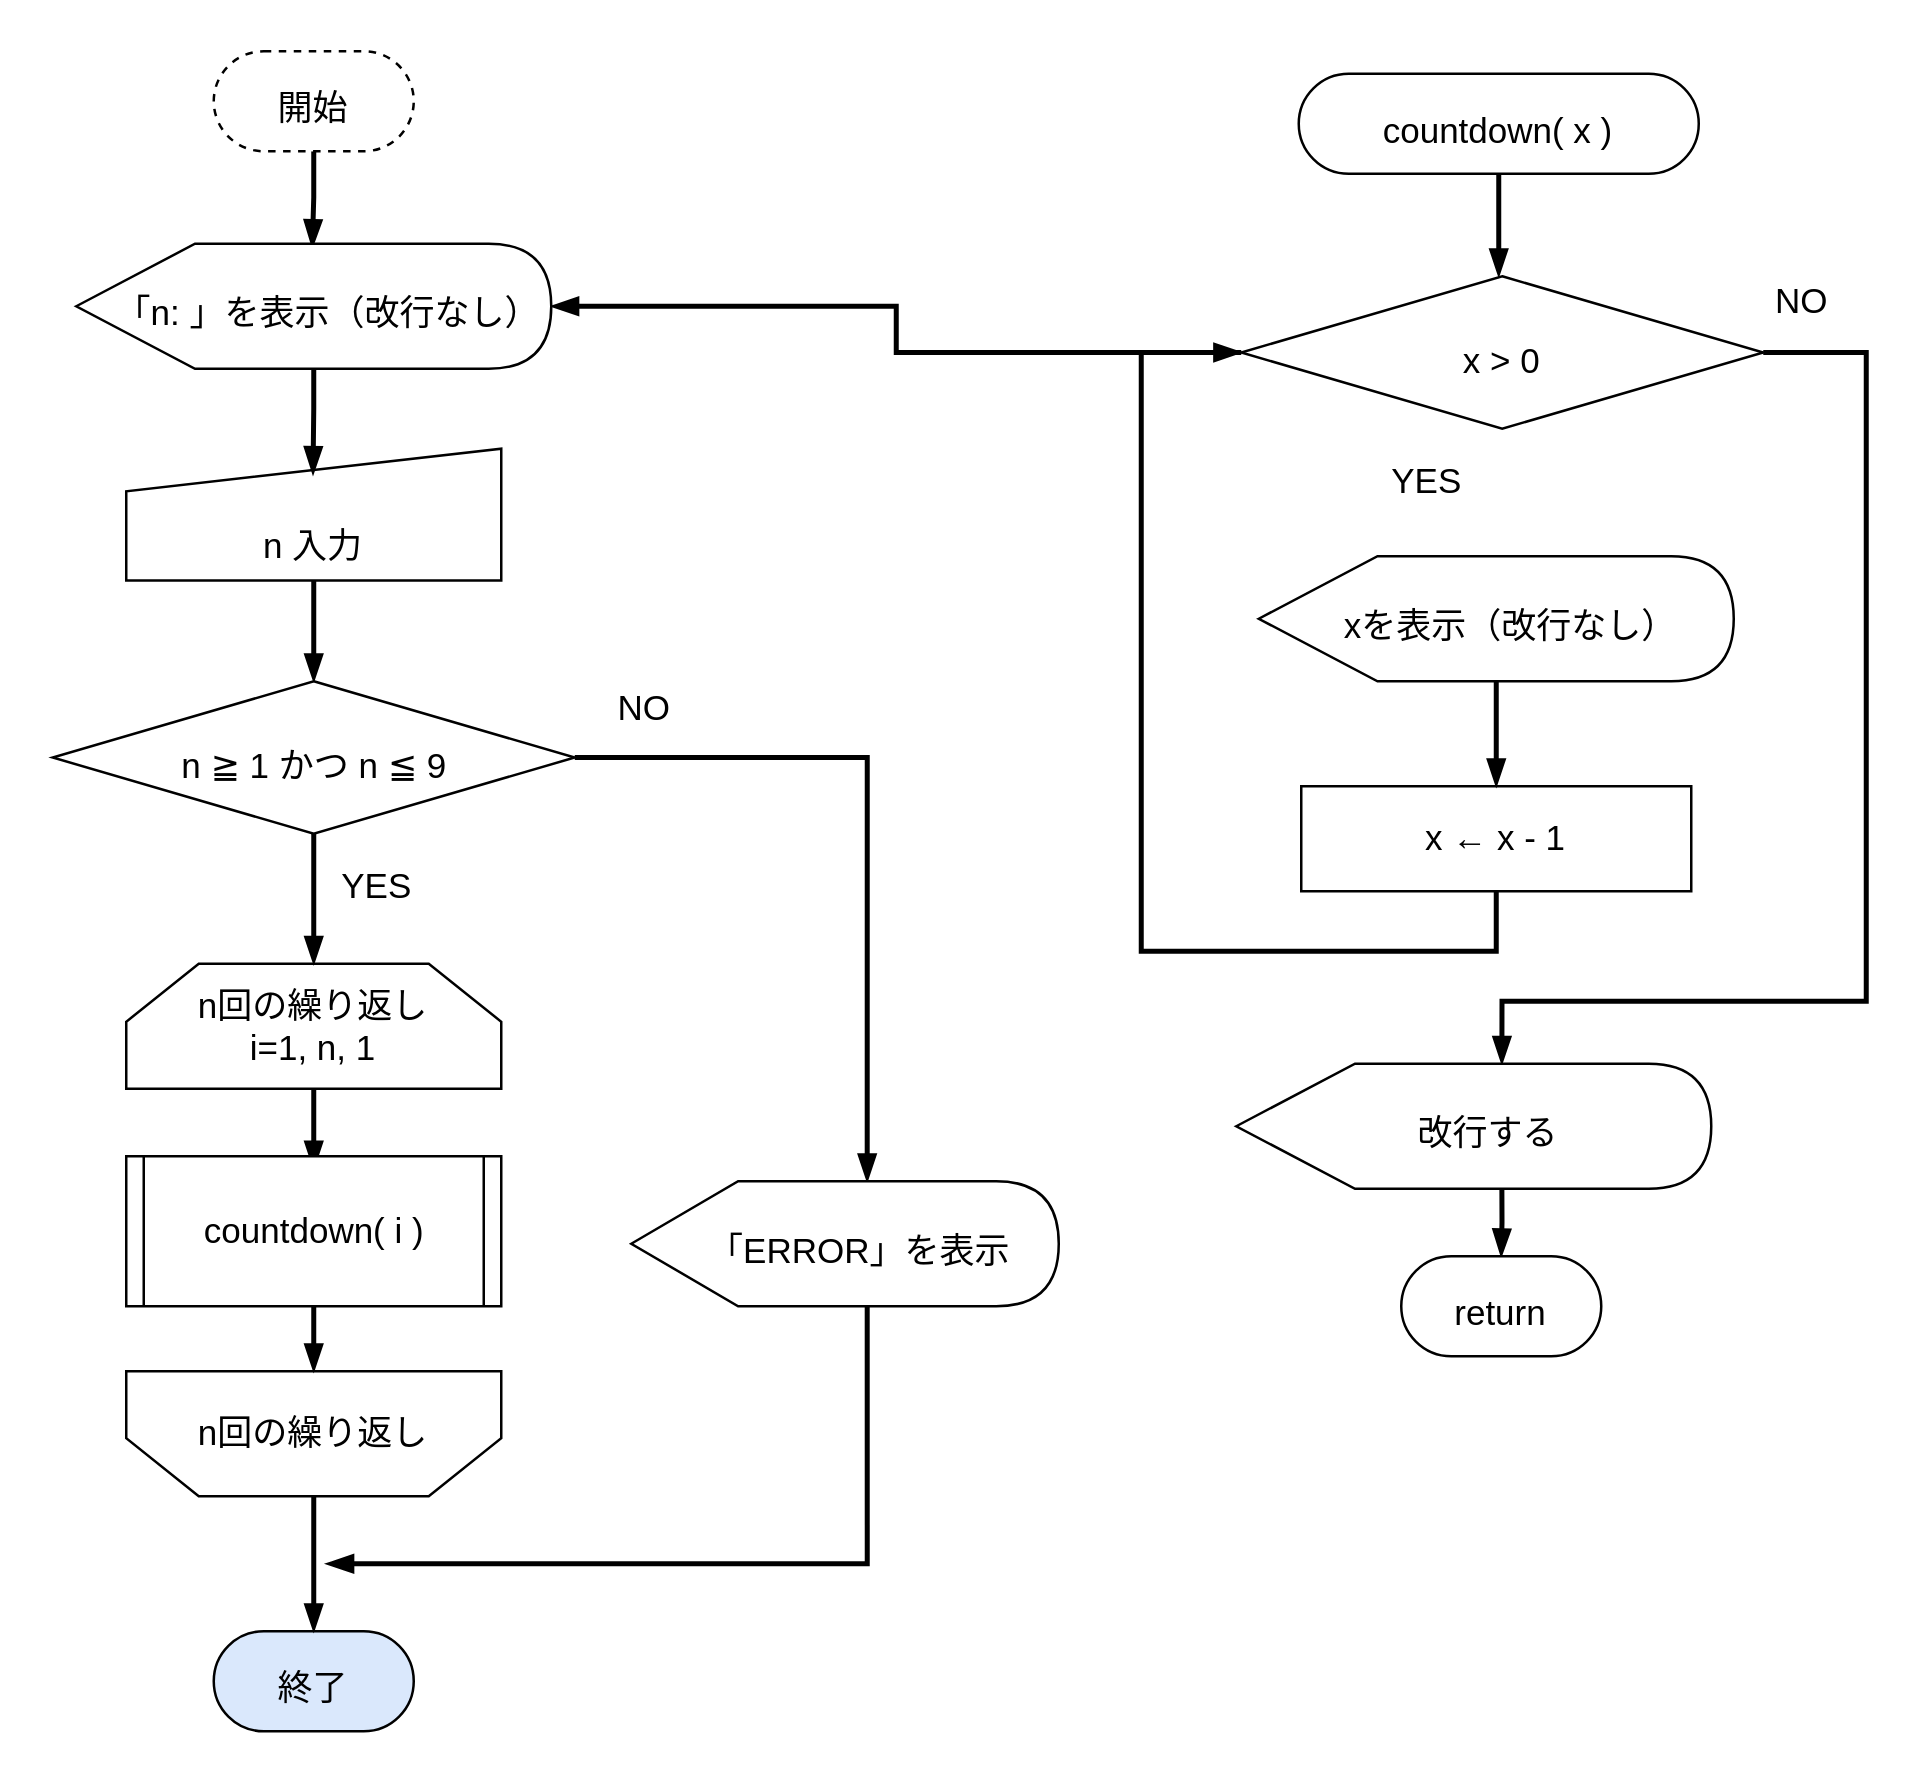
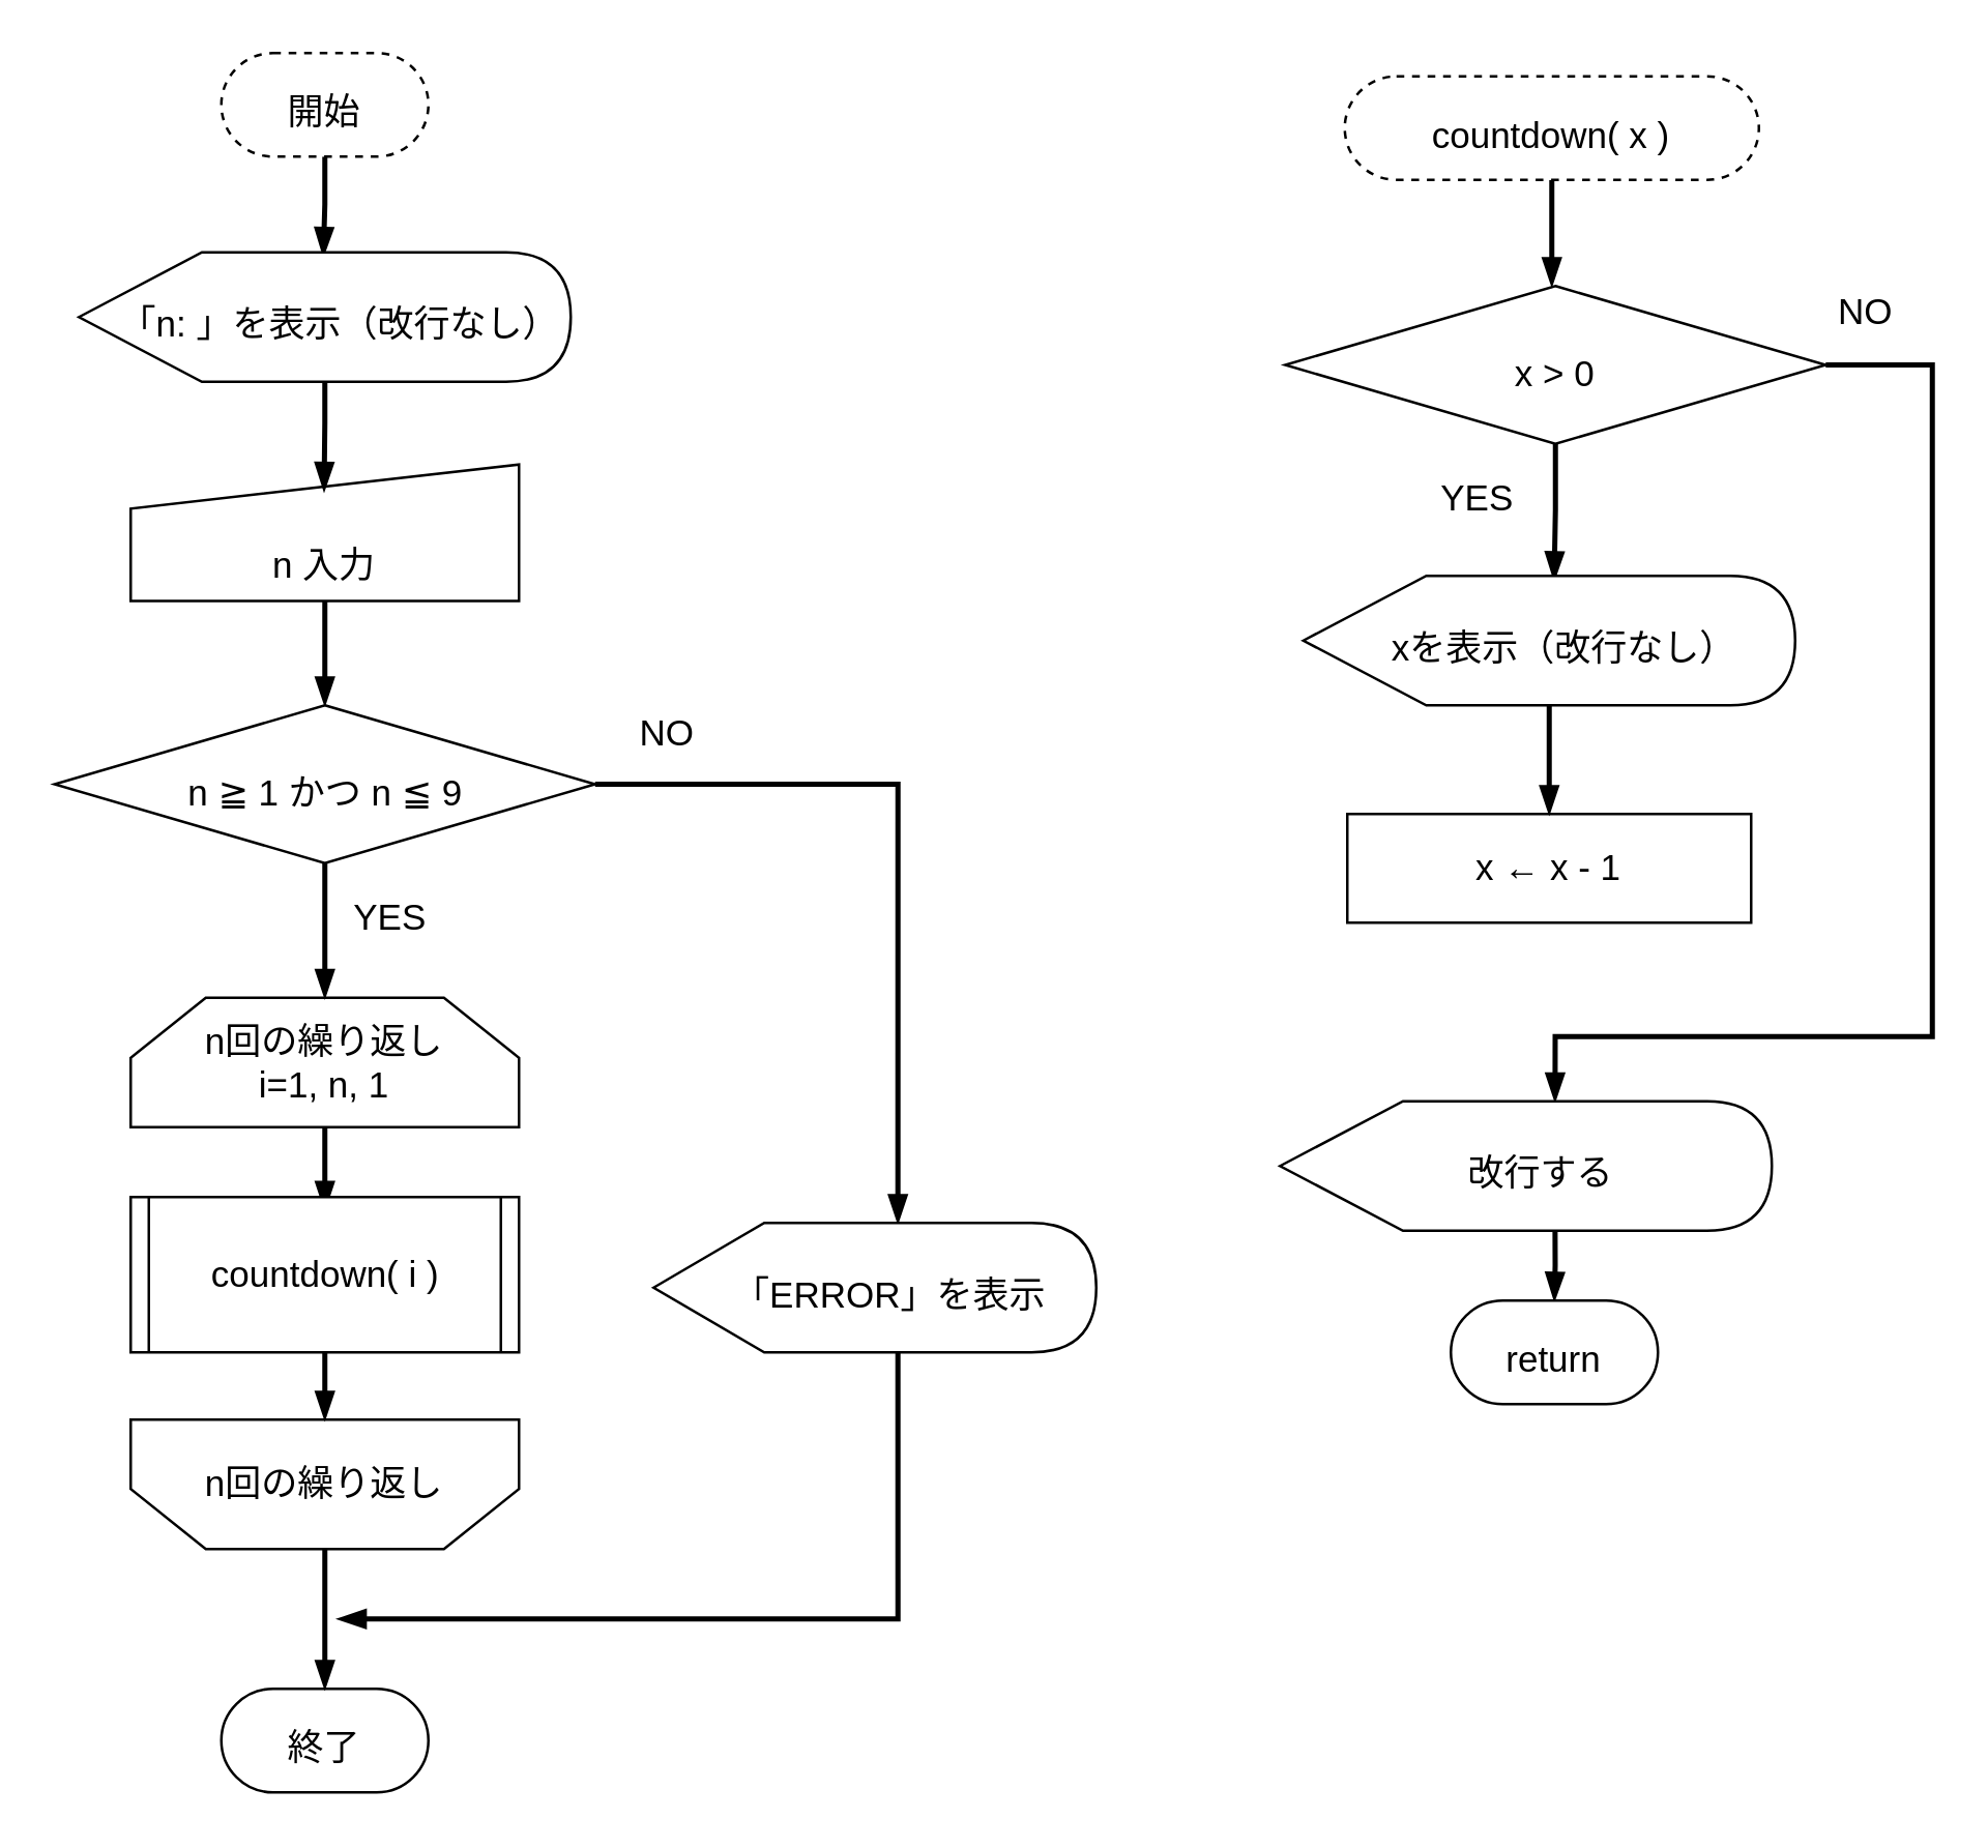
  <mxCell id="0" />
  <mxCell id="1" parent="0" />
  <mxCell id="2" style="edgeStyle=orthogonalEdgeStyle;html=1;entryX=0.497;entryY=0.027;entryDx=0;entryDy=0;entryPerimeter=0;fontSize=24;endArrow=blockThin;endFill=1;strokeWidth=2;rounded=0;" parent="1" source="3" target="11" edge="1"><mxGeometry relative="1" as="geometry" /></mxCell>
  <mxCell id="3" value="&lt;font style=&quot;font-size: 14px;&quot;&gt;開始&lt;/font&gt;" style="rounded=1;whiteSpace=wrap;html=1;arcSize=50;fontSize=24;dashed=1;" parent="1" vertex="1"><mxGeometry x="85" y="20" width="80" height="40" as="geometry" /></mxCell>
- <mxCell id="4" value="&lt;font style=&quot;font-size: 14px;&quot;&gt;終了&lt;/font&gt;" style="rounded=1;whiteSpace=wrap;html=1;arcSize=50;fontSize=24;fillColor=#dae8fc;" parent="1" vertex="1"><mxGeometry x="85" y="652" width="80" height="40" as="geometry" /></mxCell>
- <mxCell id="5" style="edgeStyle=orthogonalEdgeStyle;html=1;fontSize=19;endArrow=blockThin;endFill=1;strokeWidth=2;rounded=0;" parent="1" source="7" target="11" edge="1"><mxGeometry relative="1" as="geometry"><mxPoint x="616" y="230" as="targetPoint" /></mxGeometry></mxCell>
+ <mxCell id="4" value="&lt;font style=&quot;font-size: 14px;&quot;&gt;終了&lt;/font&gt;" style="rounded=1;whiteSpace=wrap;html=1;arcSize=50;fontSize=24;" parent="1" vertex="1"><mxGeometry x="85" y="652" width="80" height="40" as="geometry" /></mxCell>
+ <mxCell id="5" style="edgeStyle=orthogonalEdgeStyle;html=1;fontSize=19;endArrow=blockThin;endFill=1;strokeWidth=2;rounded=0;entryX=0.51;entryY=0.033;entryDx=0;entryDy=0;entryPerimeter=0;" parent="1" source="7" target="26" edge="1"><mxGeometry relative="1" as="geometry"><mxPoint x="616" y="230" as="targetPoint" /></mxGeometry></mxCell>
  <mxCell id="6" style="edgeStyle=orthogonalEdgeStyle;rounded=0;html=1;entryX=0;entryY=0;entryDx=106.25;entryDy=0;entryPerimeter=0;strokeWidth=2;fontSize=14;endArrow=blockThin;endFill=1;" edge="1" parent="1" source="7" target="28"><mxGeometry relative="1" as="geometry"><Array as="points"><mxPoint x="746" y="140" /><mxPoint x="746" y="400" /><mxPoint x="600" y="400" /></Array></mxGeometry></mxCell>
  <mxCell id="7" value="&lt;font style=&quot;font-size: 14px;&quot;&gt;x &amp;gt; 0&lt;/font&gt;" style="strokeWidth=1;html=1;shape=mxgraph.flowchart.decision;whiteSpace=wrap;fontSize=24;" parent="1" vertex="1"><mxGeometry x="496" y="110" width="208.8" height="61" as="geometry" /></mxCell>
  <mxCell id="8" style="edgeStyle=orthogonalEdgeStyle;rounded=0;html=1;entryX=0.5;entryY=0;entryDx=0;entryDy=0;strokeWidth=2;fontSize=14;endArrow=blockThin;endFill=1;entryPerimeter=0;" edge="1" parent="1" source="9" target="32"><mxGeometry relative="1" as="geometry" /></mxCell>
  <mxCell id="9" value="&lt;font style=&quot;font-size: 14px;&quot;&gt;n 入力&lt;/font&gt;" style="shape=manualInput;whiteSpace=wrap;html=1;fontSize=24;spacingTop=20;strokeWidth=1;size=17;" parent="1" vertex="1"><mxGeometry x="50" y="179" width="150" height="52.73" as="geometry" /></mxCell>
  <mxCell id="10" style="edgeStyle=orthogonalEdgeStyle;html=1;fontSize=24;strokeWidth=2;endArrow=blockThin;endFill=1;entryX=0.498;entryY=0.192;entryDx=0;entryDy=0;entryPerimeter=0;rounded=0;" parent="1" source="11" edge="1" target="9"><mxGeometry relative="1" as="geometry"><mxPoint x="125" y="181" as="targetPoint" /></mxGeometry></mxCell>
  <mxCell id="11" value="&lt;span&gt;&lt;font style=&quot;font-size: 14px;&quot;&gt;「n: 」を表示（改行なし）&lt;/font&gt;&lt;/span&gt;" style="shape=display;whiteSpace=wrap;html=1;fontSize=24;spacingLeft=12;strokeWidth=1;" parent="1" vertex="1"><mxGeometry x="30" y="97" width="190" height="50" as="geometry" /></mxCell>
  <mxCell id="12" style="edgeStyle=orthogonalEdgeStyle;rounded=0;html=1;entryX=0.498;entryY=-0.031;entryDx=0;entryDy=0;entryPerimeter=0;fontSize=19;endArrow=blockThin;endFill=1;strokeWidth=4;" parent="1" edge="1"><mxGeometry relative="1" as="geometry"><mxPoint x="569" y="635" as="sourcePoint" /></mxGeometry></mxCell>
  <mxCell id="13" value="&lt;font style=&quot;font-size: 14px;&quot;&gt;YES&lt;/font&gt;" style="text;html=1;align=center;verticalAlign=middle;resizable=0;points=[];autosize=1;strokeColor=none;fillColor=none;fontSize=24;" parent="1" vertex="1"><mxGeometry x="545.4" y="169" width="50" height="40" as="geometry" /></mxCell>
  <mxCell id="14" value="&lt;font style=&quot;font-size: 14px;&quot;&gt;NO&lt;/font&gt;" style="text;html=1;align=center;verticalAlign=middle;resizable=0;points=[];autosize=1;strokeColor=none;fillColor=none;fontSize=24;" parent="1" vertex="1"><mxGeometry x="699.8" y="97" width="40" height="40" as="geometry" /></mxCell>
  <mxCell id="15" style="edgeStyle=orthogonalEdgeStyle;rounded=0;html=1;entryX=0.5;entryY=0.083;entryDx=0;entryDy=0;entryPerimeter=0;strokeWidth=2;fontSize=14;endArrow=blockThin;endFill=1;" edge="1" parent="1" source="16" target="20"><mxGeometry relative="1" as="geometry" /></mxCell>
  <mxCell id="16" value="n回の繰り返し&lt;br&gt;i=1, n, 1" style="shape=loopLimit;whiteSpace=wrap;html=1;fontSize=14;size=29;" vertex="1" parent="1"><mxGeometry x="50" y="385" width="150" height="50" as="geometry" /></mxCell>
  <mxCell id="17" style="edgeStyle=orthogonalEdgeStyle;rounded=0;html=1;entryX=0.5;entryY=0;entryDx=0;entryDy=0;strokeWidth=2;fontSize=14;endArrow=blockThin;endFill=1;" edge="1" parent="1" source="18" target="4"><mxGeometry relative="1" as="geometry" /></mxCell>
  <mxCell id="18" value="n回の繰り返し" style="shape=loopLimit;whiteSpace=wrap;html=1;fontSize=14;size=29;direction=west;" vertex="1" parent="1"><mxGeometry x="50" y="548" width="150" height="50" as="geometry" /></mxCell>
  <mxCell id="19" style="edgeStyle=orthogonalEdgeStyle;rounded=0;html=1;entryX=0.5;entryY=1;entryDx=0;entryDy=0;strokeWidth=2;fontSize=14;endArrow=blockThin;endFill=1;" edge="1" parent="1" source="20" target="18"><mxGeometry relative="1" as="geometry" /></mxCell>
  <mxCell id="20" value="countdown( i )" style="shape=process;whiteSpace=wrap;html=1;backgroundOutline=1;fontSize=14;size=0.044;" vertex="1" parent="1"><mxGeometry x="50" y="462" width="150" height="60" as="geometry" /></mxCell>
  <mxCell id="21" style="edgeStyle=orthogonalEdgeStyle;rounded=0;html=1;strokeWidth=2;fontSize=14;endArrow=blockThin;endFill=1;" edge="1" parent="1" source="22"><mxGeometry relative="1" as="geometry"><mxPoint x="599" y="110" as="targetPoint" /></mxGeometry></mxCell>
- <mxCell id="22" value="&lt;span style=&quot;font-size: 14px;&quot;&gt;countdown( x )&lt;/span&gt;" style="rounded=1;whiteSpace=wrap;html=1;arcSize=50;fontSize=24;" vertex="1" parent="1"><mxGeometry x="519" y="29" width="160" height="40" as="geometry" /></mxCell>
- <mxCell id="23" style="edgeStyle=orthogonalEdgeStyle;rounded=0;html=1;entryX=0;entryY=0.5;entryDx=0;entryDy=0;entryPerimeter=0;strokeWidth=2;fontSize=14;endArrow=blockThin;endFill=1;" edge="1" parent="1" source="24" target="7"><mxGeometry relative="1" as="geometry"><Array as="points"><mxPoint x="598" y="380" /><mxPoint x="456" y="380" /><mxPoint x="456" y="140" /></Array></mxGeometry></mxCell>
+ <mxCell id="22" value="&lt;span style=&quot;font-size: 14px;&quot;&gt;countdown( x )&lt;/span&gt;" style="rounded=1;whiteSpace=wrap;html=1;arcSize=50;fontSize=24;dashed=1;" vertex="1" parent="1"><mxGeometry x="519" y="29" width="160" height="40" as="geometry" /></mxCell>
  <mxCell id="24" value="x ← x - 1" style="rounded=0;whiteSpace=wrap;html=1;fontSize=14;" vertex="1" parent="1"><mxGeometry x="520" y="314" width="156" height="42" as="geometry" /></mxCell>
  <mxCell id="25" style="edgeStyle=orthogonalEdgeStyle;rounded=0;html=1;entryX=0.5;entryY=0;entryDx=0;entryDy=0;strokeWidth=2;fontSize=14;endArrow=blockThin;endFill=1;" edge="1" parent="1" source="26" target="24"><mxGeometry relative="1" as="geometry" /></mxCell>
  <mxCell id="26" value="&lt;span&gt;&lt;font style=&quot;font-size: 14px;&quot;&gt;xを表示（改行なし）&lt;/font&gt;&lt;/span&gt;" style="shape=display;whiteSpace=wrap;html=1;fontSize=24;spacingLeft=12;strokeWidth=1;" vertex="1" parent="1"><mxGeometry x="503" y="222" width="190" height="50" as="geometry" /></mxCell>
  <mxCell id="27" style="edgeStyle=orthogonalEdgeStyle;rounded=0;html=1;strokeWidth=2;fontSize=14;endArrow=blockThin;endFill=1;exitX=0;exitY=0;exitDx=106.25;exitDy=50;exitPerimeter=0;" edge="1" parent="1" source="28" target="29"><mxGeometry relative="1" as="geometry" /></mxCell>
  <mxCell id="28" value="&lt;span&gt;&lt;font style=&quot;font-size: 14px;&quot;&gt;改行する&lt;/font&gt;&lt;/span&gt;" style="shape=display;whiteSpace=wrap;html=1;fontSize=24;spacingLeft=12;strokeWidth=1;" vertex="1" parent="1"><mxGeometry x="494" y="425" width="190" height="50" as="geometry" /></mxCell>
  <mxCell id="29" value="&lt;font style=&quot;font-size: 14px;&quot;&gt;return&lt;/font&gt;" style="rounded=1;whiteSpace=wrap;html=1;arcSize=50;fontSize=24;" vertex="1" parent="1"><mxGeometry x="560" y="502" width="80" height="40" as="geometry" /></mxCell>
  <mxCell id="30" style="edgeStyle=orthogonalEdgeStyle;rounded=0;html=1;entryX=0.5;entryY=0;entryDx=0;entryDy=0;strokeWidth=2;fontSize=14;endArrow=blockThin;endFill=1;" edge="1" parent="1" source="32" target="16"><mxGeometry relative="1" as="geometry" /></mxCell>
  <mxCell id="31" style="edgeStyle=orthogonalEdgeStyle;rounded=0;html=1;entryX=0;entryY=0;entryDx=94.375;entryDy=0;entryPerimeter=0;strokeWidth=2;fontSize=14;endArrow=blockThin;endFill=1;exitX=1;exitY=0.5;exitDx=0;exitDy=0;exitPerimeter=0;" edge="1" parent="1" source="32" target="34"><mxGeometry relative="1" as="geometry" /></mxCell>
  <mxCell id="32" value="&lt;font style=&quot;font-size: 14px;&quot;&gt;n ≧ 1 かつ n ≦ 9&lt;/font&gt;" style="strokeWidth=1;html=1;shape=mxgraph.flowchart.decision;whiteSpace=wrap;fontSize=24;" vertex="1" parent="1"><mxGeometry x="20.6" y="272" width="208.8" height="61" as="geometry" /></mxCell>
  <mxCell id="33" style="edgeStyle=orthogonalEdgeStyle;rounded=0;html=1;strokeWidth=2;fontSize=14;endArrow=blockThin;endFill=1;exitX=0;exitY=0;exitDx=94.375;exitDy=50;exitPerimeter=0;" edge="1" parent="1" source="34"><mxGeometry relative="1" as="geometry"><mxPoint x="130" y="625" as="targetPoint" /><Array as="points"><mxPoint x="303" y="625" /><mxPoint x="130" y="625" /></Array></mxGeometry></mxCell>
  <mxCell id="34" value="&lt;span&gt;&lt;font style=&quot;font-size: 14px;&quot;&gt;「ERROR」を表示&lt;/font&gt;&lt;/span&gt;" style="shape=display;whiteSpace=wrap;html=1;fontSize=24;spacingLeft=12;strokeWidth=1;" vertex="1" parent="1"><mxGeometry x="252" y="472" width="171" height="50" as="geometry" /></mxCell>
  <mxCell id="35" value="&lt;span style=&quot;font-size: 14px;&quot;&gt;YES&lt;/span&gt;" style="text;html=1;align=center;verticalAlign=middle;resizable=0;points=[];autosize=1;strokeColor=none;fillColor=none;fontSize=24;" vertex="1" parent="1"><mxGeometry x="125" y="331" width="50" height="40" as="geometry" /></mxCell>
  <mxCell id="36" value="&lt;span style=&quot;font-size: 14px;&quot;&gt;NO&lt;/span&gt;" style="text;html=1;align=center;verticalAlign=middle;resizable=0;points=[];autosize=1;strokeColor=none;fillColor=none;fontSize=24;" vertex="1" parent="1"><mxGeometry x="237" y="260" width="40" height="40" as="geometry" /></mxCell>
